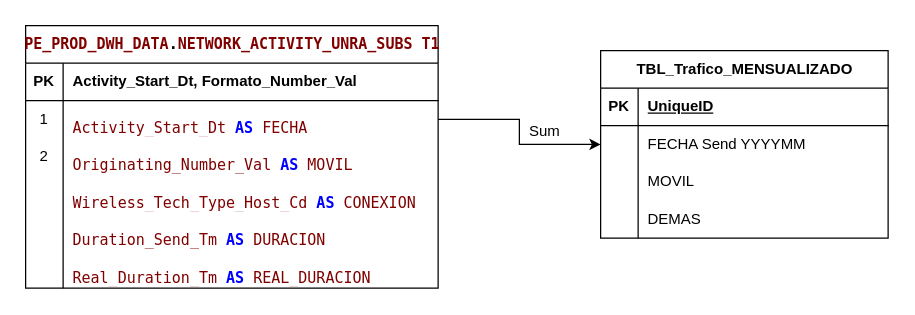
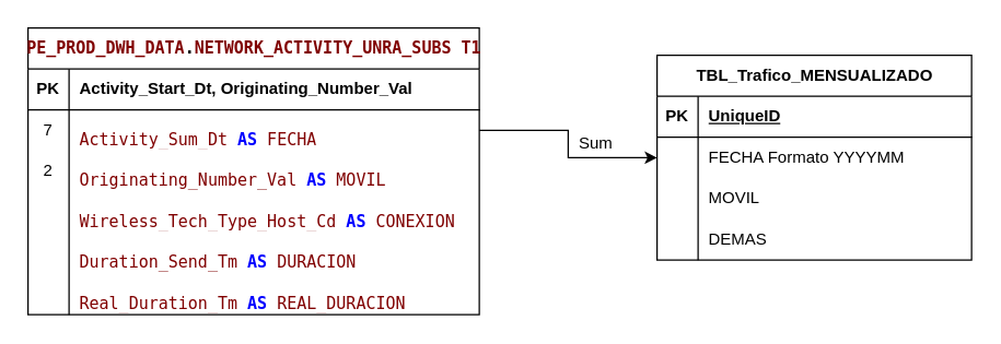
  <mxCell id="0" />
  <mxCell id="1" parent="0" />
  <mxCell id="2" value="&lt;pre&gt;&lt;span style=&quot;color: #800000;&quot;&gt;PE_PROD_DWH_DATA&lt;/span&gt;.&lt;span style=&quot;color: #800000;&quot;&gt;NETWORK_ACTIVITY_UNRA_SUBS&lt;/span&gt; &lt;span style=&quot;color: #800000;&quot;&gt;T1&lt;/span&gt;&lt;/pre&gt;" style="shape=table;startSize=30;container=1;collapsible=1;childLayout=tableLayout;fixedRows=1;rowLines=0;fontStyle=1;align=center;resizeLast=1;html=1;" vertex="1" parent="1"><mxGeometry x="20" y="20" width="330" height="210" as="geometry"><mxRectangle x="40" y="110" width="340" height="50" as="alternateBounds" /></mxGeometry></mxCell>
  <mxCell id="3" value="" style="shape=tableRow;horizontal=0;startSize=0;swimlaneHead=0;swimlaneBody=0;fillColor=none;collapsible=0;dropTarget=0;points=[[0,0.5],[1,0.5]];portConstraint=eastwest;top=0;left=0;right=0;bottom=1;fontStyle=0" vertex="1" parent="2"><mxGeometry y="30" width="330" height="30" as="geometry" /></mxCell>
  <mxCell id="4" value="PK" style="shape=partialRectangle;connectable=0;fillColor=none;top=0;left=0;bottom=0;right=0;fontStyle=1;overflow=hidden;whiteSpace=wrap;html=1;" vertex="1" parent="3"><mxGeometry width="30" height="30" as="geometry"><mxRectangle width="30" height="30" as="alternateBounds" /></mxGeometry></mxCell>
- <mxCell id="5" value="Activity_Start_Dt, Formato_Number_Val" style="shape=partialRectangle;connectable=0;fillColor=none;top=0;left=0;bottom=0;right=0;align=left;spacingLeft=6;fontStyle=1;overflow=hidden;whiteSpace=wrap;html=1;" vertex="1" parent="3"><mxGeometry x="30" width="300" height="30" as="geometry"><mxRectangle width="300" height="30" as="alternateBounds" /></mxGeometry></mxCell>
+ <mxCell id="5" value="Activity_Start_Dt, Originating_Number_Val" style="shape=partialRectangle;connectable=0;fillColor=none;top=0;left=0;bottom=0;right=0;align=left;spacingLeft=6;fontStyle=1;overflow=hidden;whiteSpace=wrap;html=1;" vertex="1" parent="3"><mxGeometry x="30" width="300" height="30" as="geometry"><mxRectangle width="300" height="30" as="alternateBounds" /></mxGeometry></mxCell>
  <mxCell id="6" value="" style="shape=tableRow;horizontal=0;startSize=0;swimlaneHead=0;swimlaneBody=0;fillColor=none;collapsible=0;dropTarget=0;points=[[0,0.5],[1,0.5]];portConstraint=eastwest;top=0;left=0;right=0;bottom=0;" vertex="1" parent="2"><mxGeometry y="60" width="330" height="30" as="geometry" /></mxCell>
- <mxCell id="7" value="1" style="shape=partialRectangle;connectable=0;fillColor=none;top=0;left=0;bottom=0;right=0;editable=1;overflow=hidden;whiteSpace=wrap;html=1;" vertex="1" parent="6"><mxGeometry width="30" height="30" as="geometry"><mxRectangle width="30" height="30" as="alternateBounds" /></mxGeometry></mxCell>
- <mxCell id="8" value="&lt;pre&gt;&lt;span style=&quot;color: #800000;&quot;&gt;Activity_Start_Dt&lt;/span&gt;&lt;span style=&quot;color: #000000;&quot;&gt; &lt;/span&gt;&lt;span style=&quot;color: #0000FF; font-weight: bold;&quot;&gt;AS&lt;/span&gt;&lt;span style=&quot;color: #000000;&quot;&gt; &lt;/span&gt;&lt;span style=&quot;color: #800000;&quot;&gt;FECHA&lt;/span&gt;&lt;/pre&gt;" style="shape=partialRectangle;connectable=0;fillColor=none;top=0;left=0;bottom=0;right=0;align=left;spacingLeft=6;overflow=hidden;whiteSpace=wrap;html=1;" vertex="1" parent="6"><mxGeometry x="30" width="300" height="30" as="geometry"><mxRectangle width="300" height="30" as="alternateBounds" /></mxGeometry></mxCell>
+ <mxCell id="7" value="7" style="shape=partialRectangle;connectable=0;fillColor=none;top=0;left=0;bottom=0;right=0;editable=1;overflow=hidden;whiteSpace=wrap;html=1;" vertex="1" parent="6"><mxGeometry width="30" height="30" as="geometry"><mxRectangle width="30" height="30" as="alternateBounds" /></mxGeometry></mxCell>
+ <mxCell id="8" value="&lt;pre&gt;&lt;span style=&quot;color: #800000;&quot;&gt;Activity_Sum_Dt&lt;/span&gt;&lt;span style=&quot;color: #000000;&quot;&gt; &lt;/span&gt;&lt;span style=&quot;color: #0000FF; font-weight: bold;&quot;&gt;AS&lt;/span&gt;&lt;span style=&quot;color: #000000;&quot;&gt; &lt;/span&gt;&lt;span style=&quot;color: #800000;&quot;&gt;FECHA&lt;/span&gt;&lt;/pre&gt;" style="shape=partialRectangle;connectable=0;fillColor=none;top=0;left=0;bottom=0;right=0;align=left;spacingLeft=6;overflow=hidden;whiteSpace=wrap;html=1;" vertex="1" parent="6"><mxGeometry x="30" width="300" height="30" as="geometry"><mxRectangle width="300" height="30" as="alternateBounds" /></mxGeometry></mxCell>
  <mxCell id="9" value="" style="shape=tableRow;horizontal=0;startSize=0;swimlaneHead=0;swimlaneBody=0;fillColor=none;collapsible=0;dropTarget=0;points=[[0,0.5],[1,0.5]];portConstraint=eastwest;top=0;left=0;right=0;bottom=0;" vertex="1" parent="2"><mxGeometry y="90" width="330" height="30" as="geometry" /></mxCell>
  <mxCell id="10" value="2" style="shape=partialRectangle;connectable=0;fillColor=none;top=0;left=0;bottom=0;right=0;editable=1;overflow=hidden;whiteSpace=wrap;html=1;" vertex="1" parent="9"><mxGeometry width="30" height="30" as="geometry"><mxRectangle width="30" height="30" as="alternateBounds" /></mxGeometry></mxCell>
  <mxCell id="11" value="&lt;pre&gt;&lt;span style=&quot;color: #800000;&quot;&gt;Originating_Number_Val&lt;/span&gt;&lt;span style=&quot;color: #000000;&quot;&gt; &lt;/span&gt;&lt;span style=&quot;color: #0000FF; font-weight: bold;&quot;&gt;AS&lt;/span&gt;&lt;span style=&quot;color: #000000;&quot;&gt; &lt;/span&gt;&lt;span style=&quot;color: #800000;&quot;&gt;MOVIL&lt;/span&gt;&lt;/pre&gt;" style="shape=partialRectangle;connectable=0;fillColor=none;top=0;left=0;bottom=0;right=0;align=left;spacingLeft=6;overflow=hidden;whiteSpace=wrap;html=1;verticalAlign=middle;" vertex="1" parent="9"><mxGeometry x="30" width="300" height="30" as="geometry"><mxRectangle width="300" height="30" as="alternateBounds" /></mxGeometry></mxCell>
  <mxCell id="12" value="" style="shape=tableRow;horizontal=0;startSize=0;swimlaneHead=0;swimlaneBody=0;fillColor=none;collapsible=0;dropTarget=0;points=[[0,0.5],[1,0.5]];portConstraint=eastwest;top=0;left=0;right=0;bottom=0;" vertex="1" parent="2"><mxGeometry y="120" width="330" height="30" as="geometry" /></mxCell>
  <mxCell id="13" value="" style="shape=partialRectangle;connectable=0;fillColor=none;top=0;left=0;bottom=0;right=0;editable=1;overflow=hidden;whiteSpace=wrap;html=1;" vertex="1" parent="12"><mxGeometry width="30" height="30" as="geometry"><mxRectangle width="30" height="30" as="alternateBounds" /></mxGeometry></mxCell>
  <mxCell id="14" value="&lt;pre&gt;&lt;span style=&quot;color: #800000;&quot;&gt;Wireless_Tech_Type_Host_Cd&lt;/span&gt;&lt;span style=&quot;color: #000000;&quot;&gt; &lt;/span&gt;&lt;span style=&quot;color: #0000FF; font-weight: bold;&quot;&gt;AS&lt;/span&gt;&lt;span style=&quot;color: #000000;&quot;&gt; &lt;/span&gt;&lt;span style=&quot;color: #800000;&quot;&gt;CONEXION&lt;/span&gt;&lt;/pre&gt;" style="shape=partialRectangle;connectable=0;fillColor=none;top=0;left=0;bottom=0;right=0;align=left;spacingLeft=6;overflow=hidden;whiteSpace=wrap;html=1;" vertex="1" parent="12"><mxGeometry x="30" width="300" height="30" as="geometry"><mxRectangle width="300" height="30" as="alternateBounds" /></mxGeometry></mxCell>
  <mxCell id="15" style="shape=tableRow;horizontal=0;startSize=0;swimlaneHead=0;swimlaneBody=0;fillColor=none;collapsible=0;dropTarget=0;points=[[0,0.5],[1,0.5]];portConstraint=eastwest;top=0;left=0;right=0;bottom=0;" vertex="1" parent="2"><mxGeometry y="150" width="330" height="30" as="geometry" /></mxCell>
  <mxCell id="16" style="shape=partialRectangle;connectable=0;fillColor=none;top=0;left=0;bottom=0;right=0;editable=1;overflow=hidden;whiteSpace=wrap;html=1;" vertex="1" parent="15"><mxGeometry width="30" height="30" as="geometry"><mxRectangle width="30" height="30" as="alternateBounds" /></mxGeometry></mxCell>
  <mxCell id="17" value="&lt;pre&gt;&lt;span style=&quot;color: #800000;&quot;&gt;Duration_Send_Tm&lt;/span&gt;&lt;span style=&quot;color: #000000;&quot;&gt; &lt;/span&gt;&lt;span style=&quot;color: #0000FF; font-weight: bold;&quot;&gt;AS&lt;/span&gt;&lt;span style=&quot;color: #000000;&quot;&gt; &lt;/span&gt;&lt;span style=&quot;color: #800000;&quot;&gt;DURACION&lt;/span&gt;&lt;/pre&gt;" style="shape=partialRectangle;connectable=0;fillColor=none;top=0;left=0;bottom=0;right=0;align=left;spacingLeft=6;overflow=hidden;whiteSpace=wrap;html=1;" vertex="1" parent="15"><mxGeometry x="30" width="300" height="30" as="geometry"><mxRectangle width="300" height="30" as="alternateBounds" /></mxGeometry></mxCell>
  <mxCell id="18" style="shape=tableRow;horizontal=0;startSize=0;swimlaneHead=0;swimlaneBody=0;fillColor=none;collapsible=0;dropTarget=0;points=[[0,0.5],[1,0.5]];portConstraint=eastwest;top=0;left=0;right=0;bottom=0;" vertex="1" parent="2"><mxGeometry y="180" width="330" height="30" as="geometry" /></mxCell>
  <mxCell id="19" style="shape=partialRectangle;connectable=0;fillColor=none;top=0;left=0;bottom=0;right=0;editable=1;overflow=hidden;whiteSpace=wrap;html=1;" vertex="1" parent="18"><mxGeometry width="30" height="30" as="geometry"><mxRectangle width="30" height="30" as="alternateBounds" /></mxGeometry></mxCell>
  <mxCell id="20" value="&lt;pre&gt;&lt;span style=&quot;color: #800000;&quot;&gt;Real_Duration_Tm&lt;/span&gt;&lt;span style=&quot;color: #000000;&quot;&gt; &lt;/span&gt;&lt;span style=&quot;color: #0000FF; font-weight: bold;&quot;&gt;AS&lt;/span&gt;&lt;span style=&quot;color: #000000;&quot;&gt; &lt;/span&gt;&lt;span style=&quot;color: #800000;&quot;&gt;REAL_DURACION&lt;/span&gt;&lt;/pre&gt;" style="shape=partialRectangle;connectable=0;fillColor=none;top=0;left=0;bottom=0;right=0;align=left;spacingLeft=6;overflow=hidden;whiteSpace=wrap;html=1;" vertex="1" parent="18"><mxGeometry x="30" width="300" height="30" as="geometry"><mxRectangle width="300" height="30" as="alternateBounds" /></mxGeometry></mxCell>
  <mxCell id="21" value="TBL_Trafico_MENSUALIZADO" style="shape=table;startSize=30;container=1;collapsible=1;childLayout=tableLayout;fixedRows=1;rowLines=0;fontStyle=1;align=center;resizeLast=1;html=1;" vertex="1" parent="1"><mxGeometry x="480" y="40" width="230" height="150" as="geometry" /></mxCell>
  <mxCell id="22" value="" style="shape=tableRow;horizontal=0;startSize=0;swimlaneHead=0;swimlaneBody=0;fillColor=none;collapsible=0;dropTarget=0;points=[[0,0.5],[1,0.5]];portConstraint=eastwest;top=0;left=0;right=0;bottom=1;" vertex="1" parent="21"><mxGeometry y="30" width="230" height="30" as="geometry" /></mxCell>
  <mxCell id="23" value="PK" style="shape=partialRectangle;connectable=0;fillColor=none;top=0;left=0;bottom=0;right=0;fontStyle=1;overflow=hidden;whiteSpace=wrap;html=1;" vertex="1" parent="22"><mxGeometry width="30" height="30" as="geometry"><mxRectangle width="30" height="30" as="alternateBounds" /></mxGeometry></mxCell>
  <mxCell id="24" value="UniqueID" style="shape=partialRectangle;connectable=0;fillColor=none;top=0;left=0;bottom=0;right=0;align=left;spacingLeft=6;fontStyle=5;overflow=hidden;whiteSpace=wrap;html=1;" vertex="1" parent="22"><mxGeometry x="30" width="200" height="30" as="geometry"><mxRectangle width="200" height="30" as="alternateBounds" /></mxGeometry></mxCell>
  <mxCell id="25" value="" style="shape=tableRow;horizontal=0;startSize=0;swimlaneHead=0;swimlaneBody=0;fillColor=none;collapsible=0;dropTarget=0;points=[[0,0.5],[1,0.5]];portConstraint=eastwest;top=0;left=0;right=0;bottom=0;" vertex="1" parent="21"><mxGeometry y="60" width="230" height="30" as="geometry" /></mxCell>
  <mxCell id="26" value="" style="shape=partialRectangle;connectable=0;fillColor=none;top=0;left=0;bottom=0;right=0;editable=1;overflow=hidden;whiteSpace=wrap;html=1;" vertex="1" parent="25"><mxGeometry width="30" height="30" as="geometry"><mxRectangle width="30" height="30" as="alternateBounds" /></mxGeometry></mxCell>
- <mxCell id="27" value="FECHA Send YYYYMM" style="shape=partialRectangle;connectable=0;fillColor=none;top=0;left=0;bottom=0;right=0;align=left;spacingLeft=6;overflow=hidden;whiteSpace=wrap;html=1;" vertex="1" parent="25"><mxGeometry x="30" width="200" height="30" as="geometry"><mxRectangle width="200" height="30" as="alternateBounds" /></mxGeometry></mxCell>
+ <mxCell id="27" value="FECHA Formato YYYYMM" style="shape=partialRectangle;connectable=0;fillColor=none;top=0;left=0;bottom=0;right=0;align=left;spacingLeft=6;overflow=hidden;whiteSpace=wrap;html=1;" vertex="1" parent="25"><mxGeometry x="30" width="200" height="30" as="geometry"><mxRectangle width="200" height="30" as="alternateBounds" /></mxGeometry></mxCell>
  <mxCell id="28" value="" style="shape=tableRow;horizontal=0;startSize=0;swimlaneHead=0;swimlaneBody=0;fillColor=none;collapsible=0;dropTarget=0;points=[[0,0.5],[1,0.5]];portConstraint=eastwest;top=0;left=0;right=0;bottom=0;" vertex="1" parent="21"><mxGeometry y="90" width="230" height="30" as="geometry" /></mxCell>
  <mxCell id="29" value="" style="shape=partialRectangle;connectable=0;fillColor=none;top=0;left=0;bottom=0;right=0;editable=1;overflow=hidden;whiteSpace=wrap;html=1;" vertex="1" parent="28"><mxGeometry width="30" height="30" as="geometry"><mxRectangle width="30" height="30" as="alternateBounds" /></mxGeometry></mxCell>
  <mxCell id="30" value="MOVIL" style="shape=partialRectangle;connectable=0;fillColor=none;top=0;left=0;bottom=0;right=0;align=left;spacingLeft=6;overflow=hidden;whiteSpace=wrap;html=1;" vertex="1" parent="28"><mxGeometry x="30" width="200" height="30" as="geometry"><mxRectangle width="200" height="30" as="alternateBounds" /></mxGeometry></mxCell>
  <mxCell id="31" value="" style="shape=tableRow;horizontal=0;startSize=0;swimlaneHead=0;swimlaneBody=0;fillColor=none;collapsible=0;dropTarget=0;points=[[0,0.5],[1,0.5]];portConstraint=eastwest;top=0;left=0;right=0;bottom=0;" vertex="1" parent="21"><mxGeometry y="120" width="230" height="30" as="geometry" /></mxCell>
  <mxCell id="32" value="" style="shape=partialRectangle;connectable=0;fillColor=none;top=0;left=0;bottom=0;right=0;editable=1;overflow=hidden;whiteSpace=wrap;html=1;" vertex="1" parent="31"><mxGeometry width="30" height="30" as="geometry"><mxRectangle width="30" height="30" as="alternateBounds" /></mxGeometry></mxCell>
  <mxCell id="33" value="DEMAS" style="shape=partialRectangle;connectable=0;fillColor=none;top=0;left=0;bottom=0;right=0;align=left;spacingLeft=6;overflow=hidden;whiteSpace=wrap;html=1;" vertex="1" parent="31"><mxGeometry x="30" width="200" height="30" as="geometry"><mxRectangle width="200" height="30" as="alternateBounds" /></mxGeometry></mxCell>
  <mxCell id="34" style="edgeStyle=orthogonalEdgeStyle;rounded=0;orthogonalLoop=1;jettySize=auto;html=1;" edge="1" parent="1" source="6" target="25"><mxGeometry relative="1" as="geometry" /></mxCell>
  <mxCell id="35" value="Sum" style="text;html=1;align=center;verticalAlign=middle;resizable=0;points=[];autosize=1;strokeColor=none;fillColor=none;" vertex="1" parent="1"><mxGeometry x="410" y="90" width="50" height="30" as="geometry" /></mxCell>
